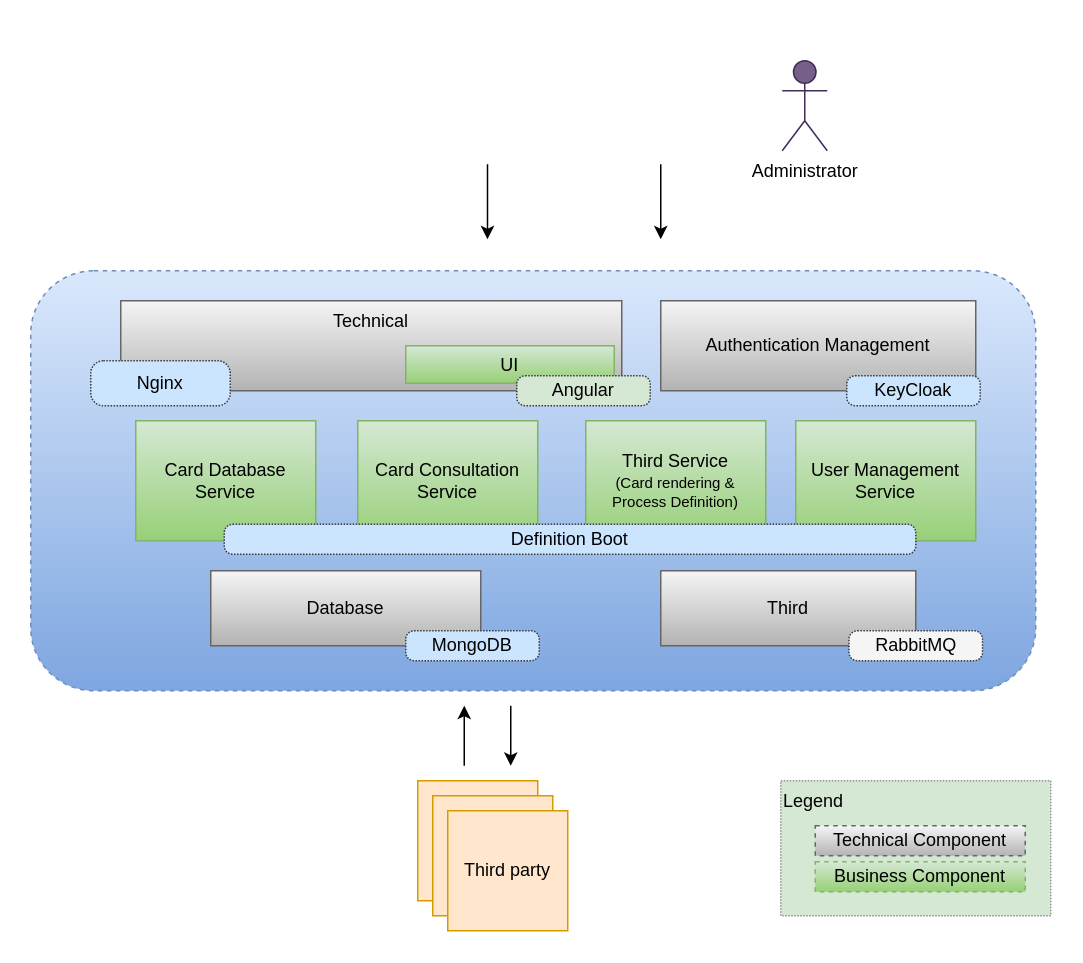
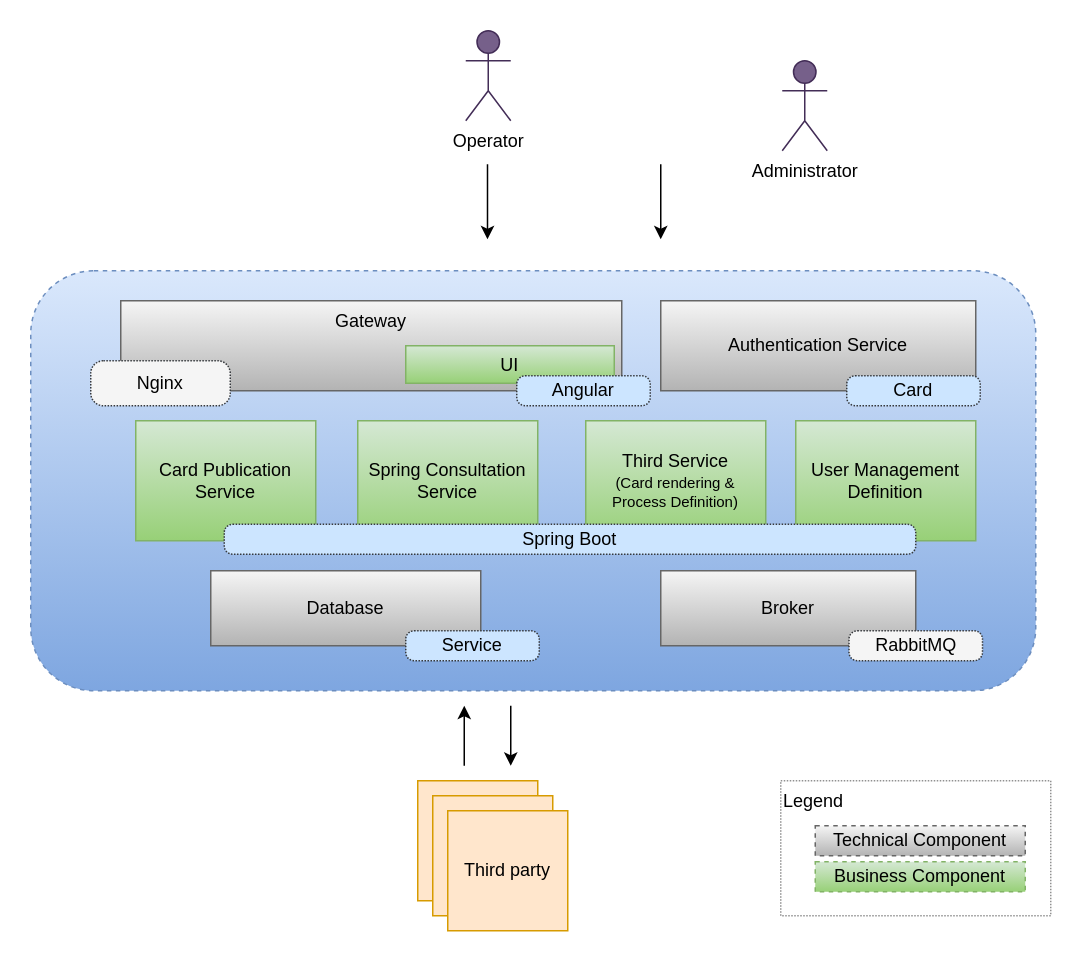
  <mxCell id="0" />
  <mxCell id="1" parent="0" />
- <mxCell id="2" value="&lt;div align=&quot;left&quot;&gt;Legend&lt;/div&gt;" style="rounded=0;whiteSpace=wrap;html=1;align=left;verticalAlign=top;dashed=1;dashPattern=1 1;strokeColor=#919191;fillColor=#d5e8d4;" parent="1" vertex="1"><mxGeometry x="520" y="520" width="180" height="90" as="geometry" /></mxCell>
+ <mxCell id="2" value="&lt;div align=&quot;left&quot;&gt;Legend&lt;/div&gt;" style="rounded=0;whiteSpace=wrap;html=1;align=left;verticalAlign=top;dashed=1;dashPattern=1 1;strokeColor=#919191;" parent="1" vertex="1"><mxGeometry x="520" y="520" width="180" height="90" as="geometry" /></mxCell>
  <mxCell id="3" value="" style="rounded=1;whiteSpace=wrap;html=1;dashed=1;gradientColor=#7ea6e0;fillColor=#dae8fc;strokeColor=#6c8ebf;" parent="1" vertex="1"><mxGeometry x="20" y="180" width="670" height="280" as="geometry" /></mxCell>
+ <mxCell id="4" value="Operator" style="shape=umlActor;verticalLabelPosition=bottom;labelBackgroundColor=#ffffff;verticalAlign=top;html=1;outlineConnect=0;fillColor=#76608a;strokeColor=#432D57;fontColor=#000000;" parent="1" vertex="1"><mxGeometry x="310" y="20" width="30" height="60" as="geometry" /></mxCell>
  <mxCell id="5" value="Third party " style="whiteSpace=wrap;html=1;aspect=fixed;fillColor=#ffe6cc;strokeColor=#d79b00;" parent="1" vertex="1"><mxGeometry x="278" y="520" width="80" height="80" as="geometry" /></mxCell>
  <mxCell id="6" value="Third party " style="whiteSpace=wrap;html=1;aspect=fixed;fillColor=#ffe6cc;strokeColor=#d79b00;" parent="1" vertex="1"><mxGeometry x="288" y="530" width="80" height="80" as="geometry" /></mxCell>
  <mxCell id="7" value="Third party " style="whiteSpace=wrap;html=1;aspect=fixed;fillColor=#ffe6cc;strokeColor=#d79b00;" parent="1" vertex="1"><mxGeometry x="298" y="540" width="80" height="80" as="geometry" /></mxCell>
  <mxCell id="8" value="Administrator" style="shape=umlActor;verticalLabelPosition=bottom;labelBackgroundColor=#ffffff;verticalAlign=top;html=1;outlineConnect=0;fillColor=#76608a;strokeColor=#432D57;fontColor=#000000;" parent="1" vertex="1"><mxGeometry x="521" y="40" width="30" height="60" as="geometry" /></mxCell>
  <mxCell id="9" value="" style="endArrow=classic;html=1;" parent="1" edge="1"><mxGeometry width="50" height="50" relative="1" as="geometry"><mxPoint x="440" y="109" as="sourcePoint" /><mxPoint x="440" y="159" as="targetPoint" /></mxGeometry></mxCell>
  <mxCell id="10" value="" style="endArrow=classic;html=1;" parent="1" edge="1"><mxGeometry width="50" height="50" relative="1" as="geometry"><mxPoint x="309" y="510" as="sourcePoint" /><mxPoint x="309" y="470" as="targetPoint" /></mxGeometry></mxCell>
  <mxCell id="11" style="edgeStyle=orthogonalEdgeStyle;rounded=0;orthogonalLoop=1;jettySize=auto;html=1;exitX=0.5;exitY=1;exitDx=0;exitDy=0;" parent="1" edge="1"><mxGeometry relative="1" as="geometry"><mxPoint x="344" y="560" as="sourcePoint" /><mxPoint x="344" y="560" as="targetPoint" /></mxGeometry></mxCell>
- <mxCell id="12" value="Technical" style="whiteSpace=wrap;html=1;verticalAlign=top;fillColor=#f5f5f5;strokeColor=#666666;gradientColor=#b3b3b3;" parent="1" vertex="1"><mxGeometry x="80" y="200" width="334" height="60" as="geometry" /></mxCell>
+ <mxCell id="12" value="Gateway" style="whiteSpace=wrap;html=1;verticalAlign=top;fillColor=#f5f5f5;strokeColor=#666666;gradientColor=#b3b3b3;" parent="1" vertex="1"><mxGeometry x="80" y="200" width="334" height="60" as="geometry" /></mxCell>
  <mxCell id="13" value="UI" style="whiteSpace=wrap;html=1;fillColor=#d5e8d4;strokeColor=#82b366;gradientColor=#97d077;" parent="1" vertex="1"><mxGeometry x="270" y="230" width="139" height="25" as="geometry" /></mxCell>
- <mxCell id="14" value="Authentication Management " style="whiteSpace=wrap;html=1;fillColor=#f5f5f5;strokeColor=#666666;gradientColor=#b3b3b3;" parent="1" vertex="1"><mxGeometry x="440" y="200" width="210" height="60" as="geometry" /></mxCell>
+ <mxCell id="14" value="Authentication Service " style="whiteSpace=wrap;html=1;fillColor=#f5f5f5;strokeColor=#666666;gradientColor=#b3b3b3;" parent="1" vertex="1"><mxGeometry x="440" y="200" width="210" height="60" as="geometry" /></mxCell>
  <mxCell id="15" value="" style="endArrow=classic;html=1;" parent="1" edge="1"><mxGeometry width="50" height="50" relative="1" as="geometry"><mxPoint x="324.5" y="109" as="sourcePoint" /><mxPoint x="324.5" y="159" as="targetPoint" /></mxGeometry></mxCell>
  <mxCell id="16" value="Database" style="whiteSpace=wrap;html=1;fillColor=#f5f5f5;strokeColor=#666666;gradientColor=#b3b3b3;" parent="1" vertex="1"><mxGeometry x="140" y="380" width="180" height="50" as="geometry" /></mxCell>
- <mxCell id="17" value="Third " style="whiteSpace=wrap;html=1;fillColor=#f5f5f5;strokeColor=#666666;gradientColor=#b3b3b3;" parent="1" vertex="1"><mxGeometry x="440" y="380" width="170" height="50" as="geometry" /></mxCell>
+ <mxCell id="17" value="Broker " style="whiteSpace=wrap;html=1;fillColor=#f5f5f5;strokeColor=#666666;gradientColor=#b3b3b3;" parent="1" vertex="1"><mxGeometry x="440" y="380" width="170" height="50" as="geometry" /></mxCell>
  <mxCell id="18" value="Technical Component" style="whiteSpace=wrap;html=1;fillColor=#f5f5f5;strokeColor=#666666;gradientColor=#b3b3b3;dashed=1;" parent="1" vertex="1"><mxGeometry x="543" y="550" width="140" height="20" as="geometry" /></mxCell>
  <mxCell id="19" value="Business Component" style="whiteSpace=wrap;html=1;fillColor=#d5e8d4;strokeColor=#82b366;gradientColor=#97d077;dashed=1;" parent="1" vertex="1"><mxGeometry x="543" y="574" width="140" height="20" as="geometry" /></mxCell>
  <mxCell id="20" value="RabbitMQ" style="rounded=1;whiteSpace=wrap;html=1;dashed=1;dashPattern=1 1;strokeColor=#36393d;fillColor=#f5f5f5;arcSize=28;" parent="1" vertex="1"><mxGeometry x="565.5" y="420" width="89" height="20" as="geometry" /></mxCell>
- <mxCell id="21" value="MongoDB" style="rounded=1;whiteSpace=wrap;html=1;dashed=1;dashPattern=1 1;strokeColor=#36393d;fillColor=#cce5ff;arcSize=28;" parent="1" vertex="1"><mxGeometry x="270" y="420" width="89" height="20" as="geometry" /></mxCell>
- <mxCell id="22" value="KeyCloak" style="rounded=1;whiteSpace=wrap;html=1;dashed=1;dashPattern=1 1;strokeColor=#36393d;fillColor=#cce5ff;arcSize=28;" parent="1" vertex="1"><mxGeometry x="564" y="250" width="89" height="20" as="geometry" /></mxCell>
- <mxCell id="23" value="Nginx" style="rounded=1;whiteSpace=wrap;html=1;dashed=1;dashPattern=1 1;strokeColor=#36393d;fillColor=#cce5ff;arcSize=28;" parent="1" vertex="1"><mxGeometry x="60" y="240" width="93" height="30" as="geometry" /></mxCell>
+ <mxCell id="21" value="Service" style="rounded=1;whiteSpace=wrap;html=1;dashed=1;dashPattern=1 1;strokeColor=#36393d;fillColor=#cce5ff;arcSize=28;" parent="1" vertex="1"><mxGeometry x="270" y="420" width="89" height="20" as="geometry" /></mxCell>
+ <mxCell id="22" value="Card" style="rounded=1;whiteSpace=wrap;html=1;dashed=1;dashPattern=1 1;strokeColor=#36393d;fillColor=#cce5ff;arcSize=28;" parent="1" vertex="1"><mxGeometry x="564" y="250" width="89" height="20" as="geometry" /></mxCell>
+ <mxCell id="23" value="Nginx" style="rounded=1;whiteSpace=wrap;html=1;dashed=1;dashPattern=1 1;strokeColor=#36393d;fillColor=#f5f5f5;arcSize=28;" parent="1" vertex="1"><mxGeometry x="60" y="240" width="93" height="30" as="geometry" /></mxCell>
  <mxCell id="24" value="" style="endArrow=classic;html=1;" parent="1" edge="1"><mxGeometry width="50" height="50" relative="1" as="geometry"><mxPoint x="340" y="470" as="sourcePoint" /><mxPoint x="340" y="510" as="targetPoint" /></mxGeometry></mxCell>
- <mxCell id="25" value="Card Database Service" style="whiteSpace=wrap;html=1;fillColor=#d5e8d4;strokeColor=#82b366;gradientColor=#97d077;" vertex="1" parent="1"><mxGeometry x="90" y="280" width="120" height="80" as="geometry" /></mxCell>
- <mxCell id="26" value="Card Consultation Service" style="whiteSpace=wrap;html=1;fillColor=#d5e8d4;strokeColor=#82b366;gradientColor=#97d077;" vertex="1" parent="1"><mxGeometry x="238" y="280" width="120" height="80" as="geometry" /></mxCell>
+ <mxCell id="25" value="Card Publication Service" style="whiteSpace=wrap;html=1;fillColor=#d5e8d4;strokeColor=#82b366;gradientColor=#97d077;" vertex="1" parent="1"><mxGeometry x="90" y="280" width="120" height="80" as="geometry" /></mxCell>
+ <mxCell id="26" value="Spring Consultation Service" style="whiteSpace=wrap;html=1;fillColor=#d5e8d4;strokeColor=#82b366;gradientColor=#97d077;" vertex="1" parent="1"><mxGeometry x="238" y="280" width="120" height="80" as="geometry" /></mxCell>
  <mxCell id="27" value="&lt;div&gt;Third Service &lt;br&gt;&lt;/div&gt;&lt;div style=&quot;font-size: 11px&quot;&gt;&lt;font style=&quot;font-size: 10px&quot;&gt;(Card rendering &amp;amp; Process Definition)&lt;/font&gt; &lt;br&gt;&lt;/div&gt;" style="whiteSpace=wrap;html=1;fillColor=#d5e8d4;strokeColor=#82b366;gradientColor=#97d077;" vertex="1" parent="1"><mxGeometry x="390" y="280" width="120" height="80" as="geometry" /></mxCell>
- <mxCell id="28" value="User Management Service" style="whiteSpace=wrap;html=1;fillColor=#d5e8d4;strokeColor=#82b366;gradientColor=#97d077;" vertex="1" parent="1"><mxGeometry x="530" y="280" width="120" height="80" as="geometry" /></mxCell>
- <mxCell id="29" value="Definition Boot" style="rounded=1;whiteSpace=wrap;html=1;dashed=1;dashPattern=1 1;strokeColor=#36393d;fillColor=#cce5ff;arcSize=28;" vertex="1" parent="1"><mxGeometry x="149" y="349" width="461" height="20" as="geometry" /></mxCell>
- <mxCell id="30" value="Angular" style="rounded=1;whiteSpace=wrap;html=1;dashed=1;dashPattern=1 1;strokeColor=#36393d;fillColor=#d5e8d4;arcSize=28;" vertex="1" parent="1"><mxGeometry x="344" y="250" width="89" height="20" as="geometry" /></mxCell>
+ <mxCell id="28" value="User Management Definition" style="whiteSpace=wrap;html=1;fillColor=#d5e8d4;strokeColor=#82b366;gradientColor=#97d077;" vertex="1" parent="1"><mxGeometry x="530" y="280" width="120" height="80" as="geometry" /></mxCell>
+ <mxCell id="29" value="Spring Boot" style="rounded=1;whiteSpace=wrap;html=1;dashed=1;dashPattern=1 1;strokeColor=#36393d;fillColor=#cce5ff;arcSize=28;" vertex="1" parent="1"><mxGeometry x="149" y="349" width="461" height="20" as="geometry" /></mxCell>
+ <mxCell id="30" value="Angular" style="rounded=1;whiteSpace=wrap;html=1;dashed=1;dashPattern=1 1;strokeColor=#36393d;fillColor=#cce5ff;arcSize=28;" vertex="1" parent="1"><mxGeometry x="344" y="250" width="89" height="20" as="geometry" /></mxCell>
